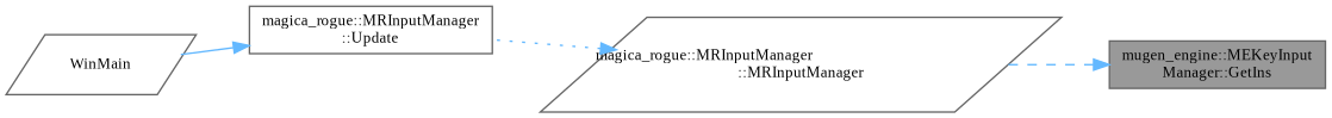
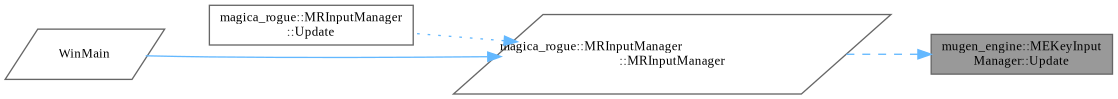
  digraph {
    fontname="Liberation Serif"
    rankdir=RL
    node [color=grey40 fillcolor=white fontname="Liberation Serif" fontsize=10 shape=box style=filled]
    edge [color=steelblue1 dir=back fontname="Liberation Serif" fontsize=10 labelfontname=Helvetica labelfontsize=10]
-   n1 [color=gray40 fillcolor=grey60 fontcolor=black height=0.2 label="mugen_engine::MEKeyInput\lManager::GetIns" width=0.4]
+   n1 [color=gray40 fillcolor=grey60 fontcolor=black height=0.2 label="mugen_engine::MEKeyInput\lManager::Update" width=0.4]
    n2 [height=0.2 label="magica_rogue::MRInputManager\l::MRInputManager" shape=parallelogram width=0.4]
    n3 [height=0.2 label="magica_rogue::MRInputManager\l::Update" width=0.4]
    n4 [height=0.2 label=WinMain shape=parallelogram width=0.4]
    n1 -> n2 [style=dashed]
    n2 -> n3 [style=dotted]
-   n3 -> n4 [style=solid]
+   n2 -> n4 [style=solid]
  }
